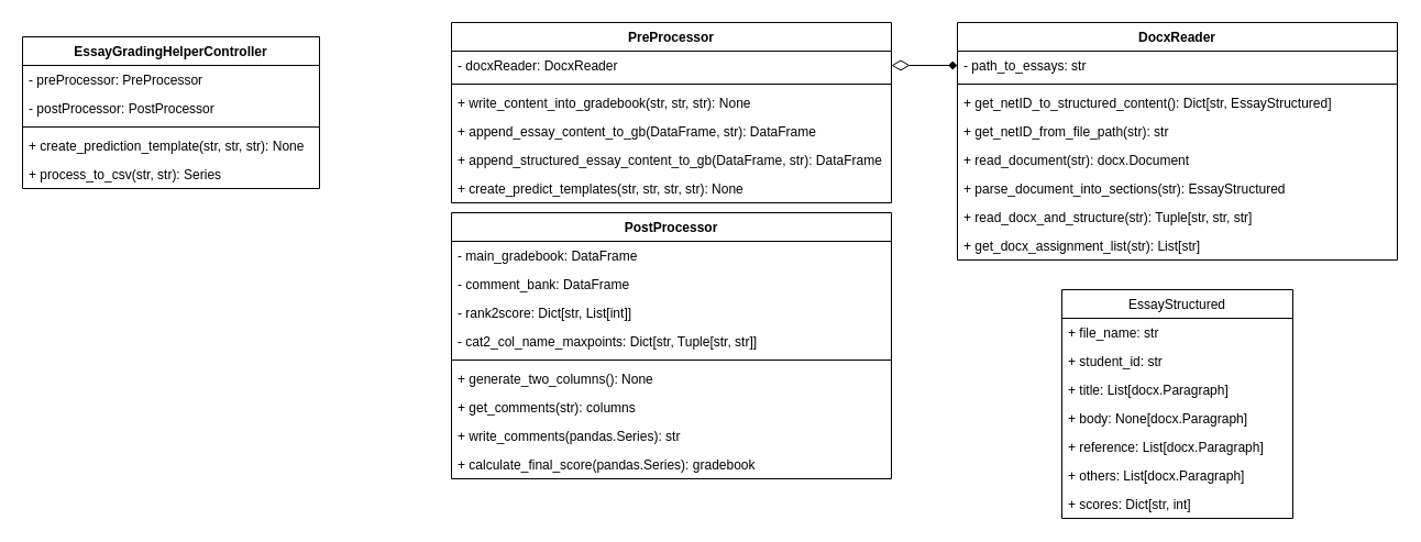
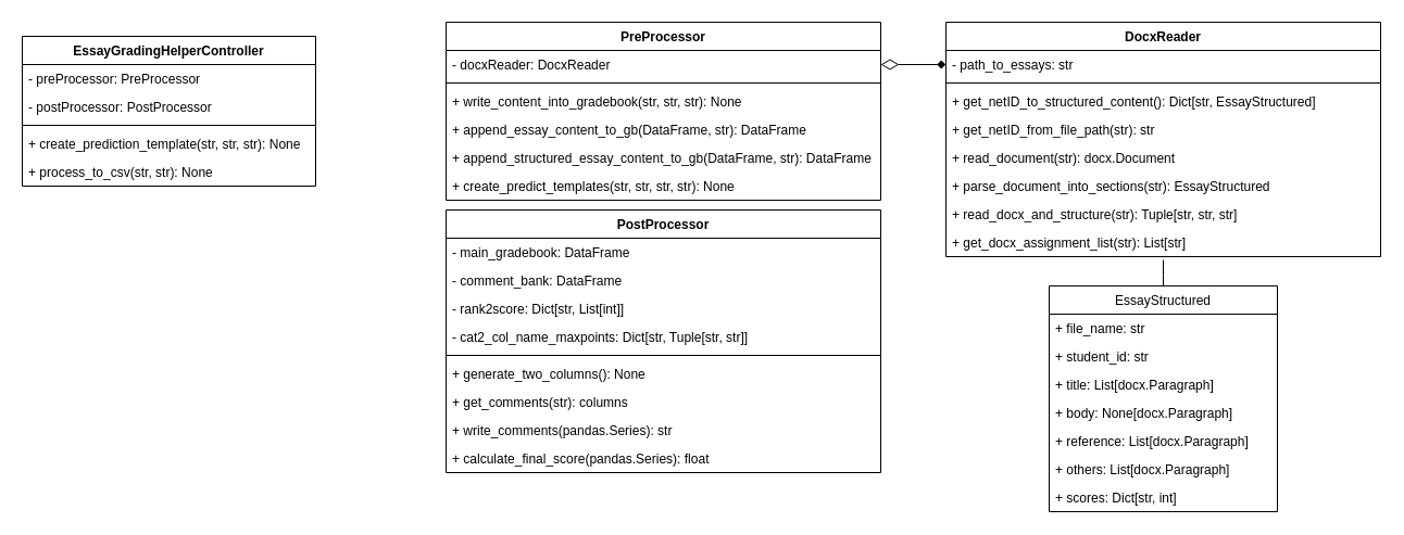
  <mxCell id="0" />
  <mxCell id="1" parent="0" />
  <mxCell id="2" value="EssayGradingHelperController" style="swimlane;fontStyle=1;align=center;verticalAlign=top;childLayout=stackLayout;horizontal=1;startSize=26;horizontalStack=0;resizeParent=1;resizeParentMax=0;resizeLast=0;collapsible=1;marginBottom=0;" parent="1" vertex="1"><mxGeometry x="20" y="33" width="270" height="138" as="geometry" /></mxCell>
  <mxCell id="3" value="- preProcessor: PreProcessor" style="text;strokeColor=none;fillColor=none;align=left;verticalAlign=top;spacingLeft=4;spacingRight=4;overflow=hidden;rotatable=0;points=[[0,0.5],[1,0.5]];portConstraint=eastwest;" parent="2" vertex="1"><mxGeometry y="26" width="270" height="26" as="geometry" /></mxCell>
  <mxCell id="4" value="- postProcessor: PostProcessor" style="text;strokeColor=none;fillColor=none;align=left;verticalAlign=top;spacingLeft=4;spacingRight=4;overflow=hidden;rotatable=0;points=[[0,0.5],[1,0.5]];portConstraint=eastwest;" parent="2" vertex="1"><mxGeometry y="52" width="270" height="26" as="geometry" /></mxCell>
  <mxCell id="5" value="" style="line;strokeWidth=1;fillColor=none;align=left;verticalAlign=middle;spacingTop=-1;spacingLeft=3;spacingRight=3;rotatable=0;labelPosition=right;points=[];portConstraint=eastwest;" parent="2" vertex="1"><mxGeometry y="78" width="270" height="8" as="geometry" /></mxCell>
  <mxCell id="6" value="+ create_prediction_template(str, str, str): None" style="text;strokeColor=none;fillColor=none;align=left;verticalAlign=top;spacingLeft=4;spacingRight=4;overflow=hidden;rotatable=0;points=[[0,0.5],[1,0.5]];portConstraint=eastwest;" parent="2" vertex="1"><mxGeometry y="86" width="270" height="26" as="geometry" /></mxCell>
- <mxCell id="7" value="+ process_to_csv(str, str): Series" style="text;strokeColor=none;fillColor=none;align=left;verticalAlign=top;spacingLeft=4;spacingRight=4;overflow=hidden;rotatable=0;points=[[0,0.5],[1,0.5]];portConstraint=eastwest;" parent="2" vertex="1"><mxGeometry y="112" width="270" height="26" as="geometry" /></mxCell>
+ <mxCell id="7" value="+ process_to_csv(str, str): None" style="text;strokeColor=none;fillColor=none;align=left;verticalAlign=top;spacingLeft=4;spacingRight=4;overflow=hidden;rotatable=0;points=[[0,0.5],[1,0.5]];portConstraint=eastwest;" parent="2" vertex="1"><mxGeometry y="112" width="270" height="26" as="geometry" /></mxCell>
  <mxCell id="8" value="PreProcessor" style="swimlane;fontStyle=1;align=center;verticalAlign=top;childLayout=stackLayout;horizontal=1;startSize=26;horizontalStack=0;resizeParent=1;resizeParentMax=0;resizeLast=0;collapsible=1;marginBottom=0;" parent="1" vertex="1"><mxGeometry x="410" y="20" width="400" height="164" as="geometry" /></mxCell>
  <mxCell id="9" value="- docxReader: DocxReader" style="text;strokeColor=none;fillColor=none;align=left;verticalAlign=top;spacingLeft=4;spacingRight=4;overflow=hidden;rotatable=0;points=[[0,0.5],[1,0.5]];portConstraint=eastwest;" parent="8" vertex="1"><mxGeometry y="26" width="400" height="26" as="geometry" /></mxCell>
  <mxCell id="10" value="" style="line;strokeWidth=1;fillColor=none;align=left;verticalAlign=middle;spacingTop=-1;spacingLeft=3;spacingRight=3;rotatable=0;labelPosition=right;points=[];portConstraint=eastwest;" parent="8" vertex="1"><mxGeometry y="52" width="400" height="8" as="geometry" /></mxCell>
  <mxCell id="11" value="+ write_content_into_gradebook(str, str, str): None" style="text;strokeColor=none;fillColor=none;align=left;verticalAlign=top;spacingLeft=4;spacingRight=4;overflow=hidden;rotatable=0;points=[[0,0.5],[1,0.5]];portConstraint=eastwest;" parent="8" vertex="1"><mxGeometry y="60" width="400" height="26" as="geometry" /></mxCell>
  <mxCell id="12" value="+ append_essay_content_to_gb(DataFrame, str): DataFrame" style="text;strokeColor=none;fillColor=none;align=left;verticalAlign=top;spacingLeft=4;spacingRight=4;overflow=hidden;rotatable=0;points=[[0,0.5],[1,0.5]];portConstraint=eastwest;" parent="8" vertex="1"><mxGeometry y="86" width="400" height="26" as="geometry" /></mxCell>
  <mxCell id="13" value="+ append_structured_essay_content_to_gb(DataFrame, str): DataFrame" style="text;strokeColor=none;fillColor=none;align=left;verticalAlign=top;spacingLeft=4;spacingRight=4;overflow=hidden;rotatable=0;points=[[0,0.5],[1,0.5]];portConstraint=eastwest;" parent="8" vertex="1"><mxGeometry y="112" width="400" height="26" as="geometry" /></mxCell>
  <mxCell id="14" value="+ create_predict_templates(str, str, str, str): None" style="text;strokeColor=none;fillColor=none;align=left;verticalAlign=top;spacingLeft=4;spacingRight=4;overflow=hidden;rotatable=0;points=[[0,0.5],[1,0.5]];portConstraint=eastwest;" parent="8" vertex="1"><mxGeometry y="138" width="400" height="26" as="geometry" /></mxCell>
  <mxCell id="15" value="PostProcessor" style="swimlane;fontStyle=1;align=center;verticalAlign=top;childLayout=stackLayout;horizontal=1;startSize=26;horizontalStack=0;resizeParent=1;resizeParentMax=0;resizeLast=0;collapsible=1;marginBottom=0;" parent="1" vertex="1"><mxGeometry x="410" y="193" width="400" height="242" as="geometry" /></mxCell>
  <mxCell id="16" value="- main_gradebook: DataFrame" style="text;strokeColor=none;fillColor=none;align=left;verticalAlign=top;spacingLeft=4;spacingRight=4;overflow=hidden;rotatable=0;points=[[0,0.5],[1,0.5]];portConstraint=eastwest;" parent="15" vertex="1"><mxGeometry y="26" width="400" height="26" as="geometry" /></mxCell>
  <mxCell id="17" value="- comment_bank: DataFrame " style="text;strokeColor=none;fillColor=none;align=left;verticalAlign=top;spacingLeft=4;spacingRight=4;overflow=hidden;rotatable=0;points=[[0,0.5],[1,0.5]];portConstraint=eastwest;" parent="15" vertex="1"><mxGeometry y="52" width="400" height="26" as="geometry" /></mxCell>
  <mxCell id="18" value="- rank2score: Dict[str, List[int]]" style="text;strokeColor=none;fillColor=none;align=left;verticalAlign=top;spacingLeft=4;spacingRight=4;overflow=hidden;rotatable=0;points=[[0,0.5],[1,0.5]];portConstraint=eastwest;" parent="15" vertex="1"><mxGeometry y="78" width="400" height="26" as="geometry" /></mxCell>
  <mxCell id="19" value="- cat2_col_name_maxpoints: Dict[str, Tuple[str, str]]" style="text;strokeColor=none;fillColor=none;align=left;verticalAlign=top;spacingLeft=4;spacingRight=4;overflow=hidden;rotatable=0;points=[[0,0.5],[1,0.5]];portConstraint=eastwest;" parent="15" vertex="1"><mxGeometry y="104" width="400" height="26" as="geometry" /></mxCell>
  <mxCell id="20" value="" style="line;strokeWidth=1;fillColor=none;align=left;verticalAlign=middle;spacingTop=-1;spacingLeft=3;spacingRight=3;rotatable=0;labelPosition=right;points=[];portConstraint=eastwest;" parent="15" vertex="1"><mxGeometry y="130" width="400" height="8" as="geometry" /></mxCell>
  <mxCell id="21" value="+ generate_two_columns(): None" style="text;strokeColor=none;fillColor=none;align=left;verticalAlign=top;spacingLeft=4;spacingRight=4;overflow=hidden;rotatable=0;points=[[0,0.5],[1,0.5]];portConstraint=eastwest;" parent="15" vertex="1"><mxGeometry y="138" width="400" height="26" as="geometry" /></mxCell>
  <mxCell id="22" value="+ get_comments(str): columns" style="text;strokeColor=none;fillColor=none;align=left;verticalAlign=top;spacingLeft=4;spacingRight=4;overflow=hidden;rotatable=0;points=[[0,0.5],[1,0.5]];portConstraint=eastwest;" parent="15" vertex="1"><mxGeometry y="164" width="400" height="26" as="geometry" /></mxCell>
  <mxCell id="23" value="+ write_comments(pandas.Series): str" style="text;strokeColor=none;fillColor=none;align=left;verticalAlign=top;spacingLeft=4;spacingRight=4;overflow=hidden;rotatable=0;points=[[0,0.5],[1,0.5]];portConstraint=eastwest;" parent="15" vertex="1"><mxGeometry y="190" width="400" height="26" as="geometry" /></mxCell>
- <mxCell id="24" value="+ calculate_final_score(pandas.Series): gradebook" style="text;strokeColor=none;fillColor=none;align=left;verticalAlign=top;spacingLeft=4;spacingRight=4;overflow=hidden;rotatable=0;points=[[0,0.5],[1,0.5]];portConstraint=eastwest;" parent="15" vertex="1"><mxGeometry y="216" width="400" height="26" as="geometry" /></mxCell>
+ <mxCell id="24" value="+ calculate_final_score(pandas.Series): float" style="text;strokeColor=none;fillColor=none;align=left;verticalAlign=top;spacingLeft=4;spacingRight=4;overflow=hidden;rotatable=0;points=[[0,0.5],[1,0.5]];portConstraint=eastwest;" parent="15" vertex="1"><mxGeometry y="216" width="400" height="26" as="geometry" /></mxCell>
+ <mxCell id="25" style="edgeStyle=orthogonalEdgeStyle;rounded=1;orthogonalLoop=1;jettySize=auto;html=1;startArrow=none;startFill=0;endArrow=none;endFill=0;startSize=14;endSize=6;sourcePerimeterSpacing=3;strokeWidth=1;" parent="1" source="26" target="36" edge="1"><mxGeometry relative="1" as="geometry"><Array as="points" /></mxGeometry></mxCell>
  <mxCell id="26" value="DocxReader" style="swimlane;fontStyle=1;align=center;verticalAlign=top;childLayout=stackLayout;horizontal=1;startSize=26;horizontalStack=0;resizeParent=1;resizeParentMax=0;resizeLast=0;collapsible=1;marginBottom=0;" parent="1" vertex="1"><mxGeometry x="870" y="20" width="400" height="216" as="geometry" /></mxCell>
  <mxCell id="27" value="- path_to_essays: str" style="text;strokeColor=none;fillColor=none;align=left;verticalAlign=top;spacingLeft=4;spacingRight=4;overflow=hidden;rotatable=0;points=[[0,0.5],[1,0.5]];portConstraint=eastwest;" parent="26" vertex="1"><mxGeometry y="26" width="400" height="26" as="geometry" /></mxCell>
  <mxCell id="28" value="" style="line;strokeWidth=1;fillColor=none;align=left;verticalAlign=middle;spacingTop=-1;spacingLeft=3;spacingRight=3;rotatable=0;labelPosition=right;points=[];portConstraint=eastwest;" parent="26" vertex="1"><mxGeometry y="52" width="400" height="8" as="geometry" /></mxCell>
  <mxCell id="29" value="+ get_netID_to_structured_content(): Dict[str, EssayStructured]" style="text;strokeColor=none;fillColor=none;align=left;verticalAlign=top;spacingLeft=4;spacingRight=4;overflow=hidden;rotatable=0;points=[[0,0.5],[1,0.5]];portConstraint=eastwest;" parent="26" vertex="1"><mxGeometry y="60" width="400" height="26" as="geometry" /></mxCell>
  <mxCell id="30" value="+ get_netID_from_file_path(str): str" style="text;strokeColor=none;fillColor=none;align=left;verticalAlign=top;spacingLeft=4;spacingRight=4;overflow=hidden;rotatable=0;points=[[0,0.5],[1,0.5]];portConstraint=eastwest;" parent="26" vertex="1"><mxGeometry y="86" width="400" height="26" as="geometry" /></mxCell>
  <mxCell id="31" value="+ read_document(str): docx.Document" style="text;strokeColor=none;fillColor=none;align=left;verticalAlign=top;spacingLeft=4;spacingRight=4;overflow=hidden;rotatable=0;points=[[0,0.5],[1,0.5]];portConstraint=eastwest;" parent="26" vertex="1"><mxGeometry y="112" width="400" height="26" as="geometry" /></mxCell>
  <mxCell id="32" value="+ parse_document_into_sections(str): EssayStructured" style="text;strokeColor=none;fillColor=none;align=left;verticalAlign=top;spacingLeft=4;spacingRight=4;overflow=hidden;rotatable=0;points=[[0,0.5],[1,0.5]];portConstraint=eastwest;" parent="26" vertex="1"><mxGeometry y="138" width="400" height="26" as="geometry" /></mxCell>
  <mxCell id="33" value="+ read_docx_and_structure(str): Tuple[str, str, str]" style="text;strokeColor=none;fillColor=none;align=left;verticalAlign=top;spacingLeft=4;spacingRight=4;overflow=hidden;rotatable=0;points=[[0,0.5],[1,0.5]];portConstraint=eastwest;" parent="26" vertex="1"><mxGeometry y="164" width="400" height="26" as="geometry" /></mxCell>
  <mxCell id="34" value="+ get_docx_assignment_list(str): List[str]" style="text;strokeColor=none;fillColor=none;align=left;verticalAlign=top;spacingLeft=4;spacingRight=4;overflow=hidden;rotatable=0;points=[[0,0.5],[1,0.5]];portConstraint=eastwest;" parent="26" vertex="1"><mxGeometry y="190" width="400" height="26" as="geometry" /></mxCell>
  <mxCell id="35" style="edgeStyle=orthogonalEdgeStyle;rounded=1;orthogonalLoop=1;jettySize=auto;html=1;exitX=1;exitY=0.5;exitDx=0;exitDy=0;entryX=0;entryY=0.5;entryDx=0;entryDy=0;startArrow=diamondThin;startFill=0;endArrow=diamond;endFill=1;startSize=14;endSize=6;sourcePerimeterSpacing=3;strokeWidth=1;" parent="1" source="9" target="27" edge="1"><mxGeometry relative="1" as="geometry" /></mxCell>
  <mxCell id="36" value="EssayStructured" style="swimlane;fontStyle=0;childLayout=stackLayout;horizontal=1;startSize=26;fillColor=none;horizontalStack=0;resizeParent=1;resizeParentMax=0;resizeLast=0;collapsible=1;marginBottom=0;" parent="1" vertex="1"><mxGeometry x="965" y="263" width="210" height="208" as="geometry" /></mxCell>
  <mxCell id="37" value="+ file_name: str" style="text;strokeColor=none;fillColor=none;align=left;verticalAlign=top;spacingLeft=4;spacingRight=4;overflow=hidden;rotatable=0;points=[[0,0.5],[1,0.5]];portConstraint=eastwest;" parent="36" vertex="1"><mxGeometry y="26" width="210" height="26" as="geometry" /></mxCell>
  <mxCell id="38" value="+ student_id: str" style="text;strokeColor=none;fillColor=none;align=left;verticalAlign=top;spacingLeft=4;spacingRight=4;overflow=hidden;rotatable=0;points=[[0,0.5],[1,0.5]];portConstraint=eastwest;" parent="36" vertex="1"><mxGeometry y="52" width="210" height="26" as="geometry" /></mxCell>
  <mxCell id="39" value="+ title: List[docx.Paragraph]" style="text;strokeColor=none;fillColor=none;align=left;verticalAlign=top;spacingLeft=4;spacingRight=4;overflow=hidden;rotatable=0;points=[[0,0.5],[1,0.5]];portConstraint=eastwest;" parent="36" vertex="1"><mxGeometry y="78" width="210" height="26" as="geometry" /></mxCell>
  <mxCell id="40" value="+ body: None[docx.Paragraph]" style="text;strokeColor=none;fillColor=none;align=left;verticalAlign=top;spacingLeft=4;spacingRight=4;overflow=hidden;rotatable=0;points=[[0,0.5],[1,0.5]];portConstraint=eastwest;" parent="36" vertex="1"><mxGeometry y="104" width="210" height="26" as="geometry" /></mxCell>
  <mxCell id="41" value="+ reference: List[docx.Paragraph]" style="text;strokeColor=none;fillColor=none;align=left;verticalAlign=top;spacingLeft=4;spacingRight=4;overflow=hidden;rotatable=0;points=[[0,0.5],[1,0.5]];portConstraint=eastwest;" parent="36" vertex="1"><mxGeometry y="130" width="210" height="26" as="geometry" /></mxCell>
  <mxCell id="42" value="+ others: List[docx.Paragraph]" style="text;strokeColor=none;fillColor=none;align=left;verticalAlign=top;spacingLeft=4;spacingRight=4;overflow=hidden;rotatable=0;points=[[0,0.5],[1,0.5]];portConstraint=eastwest;" parent="36" vertex="1"><mxGeometry y="156" width="210" height="26" as="geometry" /></mxCell>
  <mxCell id="43" value="+ scores: Dict[str, int]" style="text;strokeColor=none;fillColor=none;align=left;verticalAlign=top;spacingLeft=4;spacingRight=4;overflow=hidden;rotatable=0;points=[[0,0.5],[1,0.5]];portConstraint=eastwest;" parent="36" vertex="1"><mxGeometry y="182" width="210" height="26" as="geometry" /></mxCell>
